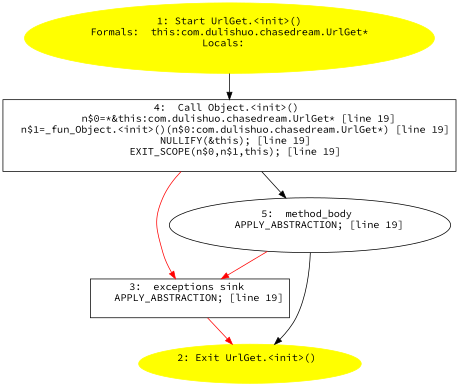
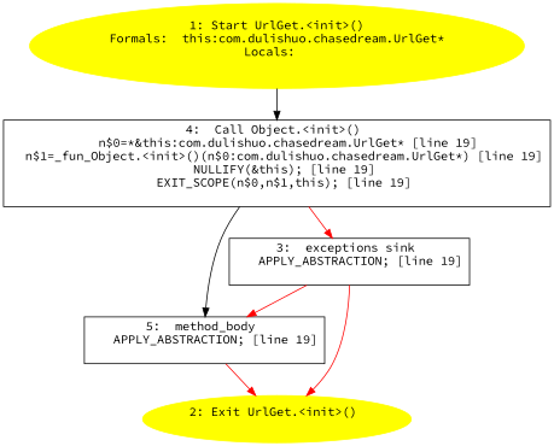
  digraph {
    fontname="Source Code Pro"
    node [fontname="Source Code Pro" shape=box]
    edge [fontname="Source Code Pro"]
    n1 [color=yellow label="1: Start UrlGet.<init>()\nFormals:  this:com.dulishuo.chasedream.UrlGet*\nLocals:  \n  " style=filled shape=""]
    n2 [label="4:  Call Object.<init>() \n   n$0=*&this:com.dulishuo.chasedream.UrlGet* [line 19]\n  n$1=_fun_Object.<init>()(n$0:com.dulishuo.chasedream.UrlGet*) [line 19]\n  NULLIFY(&this); [line 19]\n  EXIT_SCOPE(n$0,n$1,this); [line 19]\n "]
    n3 [label="3:  exceptions sink \n   APPLY_ABSTRACTION; [line 19]\n "]
-   n4 [label="5:  method_body \n   APPLY_ABSTRACTION; [line 19]\n " shape=ellipse]
+   n4 [label="5:  method_body \n   APPLY_ABSTRACTION; [line 19]\n "]
    n5 [color=yellow label="2: Exit UrlGet.<init>() \n  " style=filled shape=""]
    n1 -> n2
    n2 -> n3 [color=red]
    n2 -> n4
    n3 -> n5 [color=red]
-   n4 -> n3 [color=red]
-   n4 -> n5
+   n3 -> n4 [color=red]
+   n4 -> n5 [color=red]
  }
